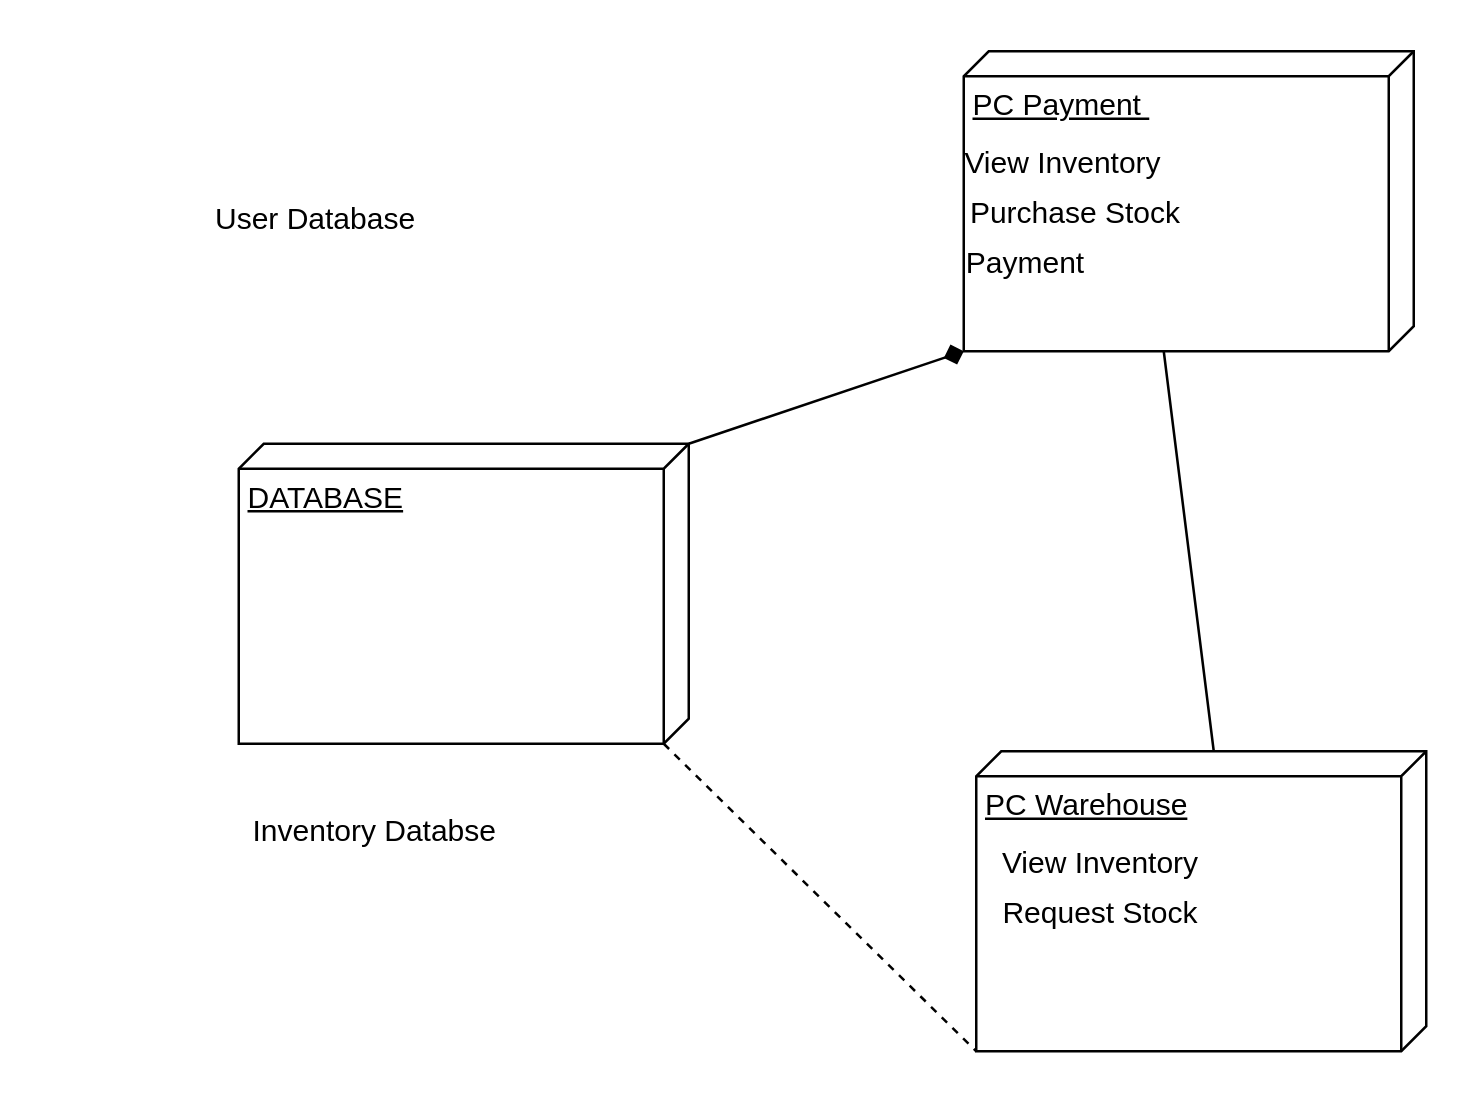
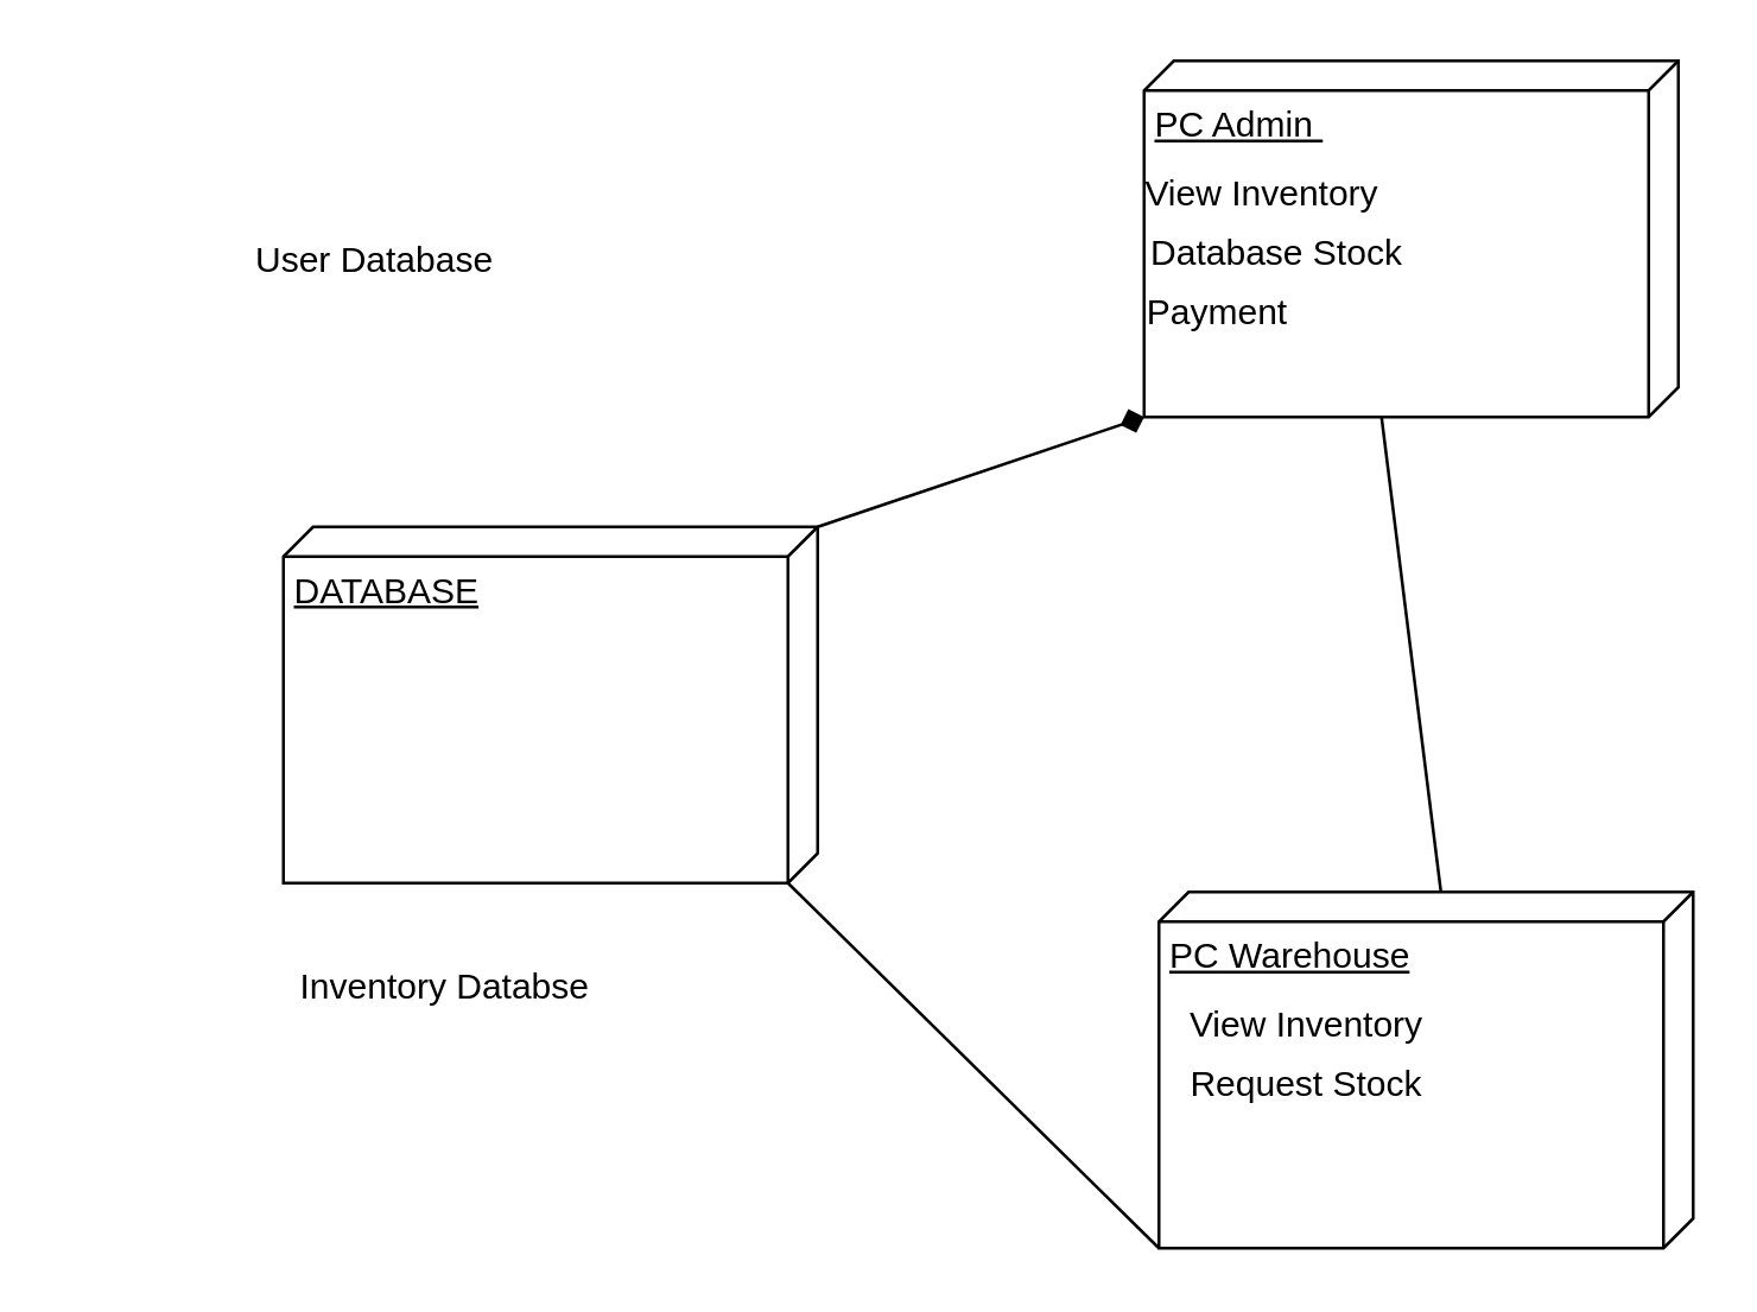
  <mxCell id="0" />
  <mxCell id="1" parent="0" />
  <mxCell id="2" value="DATABASE" style="verticalAlign=top;align=left;spacingTop=8;spacingLeft=2;spacingRight=12;shape=cube;size=10;direction=south;fontStyle=4;html=1;whiteSpace=wrap;" vertex="1" parent="1"><mxGeometry x="95" y="177" width="180" height="120" as="geometry" /></mxCell>
  <mxCell id="3" value="" style="text;strokeColor=none;fillColor=none;align=left;verticalAlign=middle;spacingTop=-1;spacingLeft=4;spacingRight=4;rotatable=0;labelPosition=right;points=[];portConstraint=eastwest;" vertex="1" parent="1"><mxGeometry x="465" y="280" width="20" height="14" as="geometry" /></mxCell>
  <mxCell id="4" value="User Database" style="text;strokeColor=none;fillColor=none;align=left;verticalAlign=middle;spacingTop=-1;spacingLeft=4;spacingRight=4;rotatable=0;labelPosition=right;points=[];portConstraint=eastwest;" vertex="1" parent="1"><mxGeometry x="20" y="80" width="60" height="14" as="geometry" /></mxCell>
  <mxCell id="5" value="Inventory Databse" style="text;strokeColor=none;fillColor=none;align=left;verticalAlign=middle;spacingTop=-1;spacingLeft=4;spacingRight=4;rotatable=0;labelPosition=right;points=[];portConstraint=eastwest;" vertex="1" parent="1"><mxGeometry x="35" y="325" width="60" height="14" as="geometry" /></mxCell>
- <mxCell id="6" value="PC Payment&amp;nbsp;" style="verticalAlign=top;align=left;spacingTop=8;spacingLeft=2;spacingRight=12;shape=cube;size=10;direction=south;fontStyle=4;html=1;whiteSpace=wrap;" vertex="1" parent="1"><mxGeometry x="385" y="20" width="180" height="120" as="geometry" /></mxCell>
+ <mxCell id="6" value="PC Admin&amp;nbsp;" style="verticalAlign=top;align=left;spacingTop=8;spacingLeft=2;spacingRight=12;shape=cube;size=10;direction=south;fontStyle=4;html=1;whiteSpace=wrap;" vertex="1" parent="1"><mxGeometry x="385" y="20" width="180" height="120" as="geometry" /></mxCell>
  <mxCell id="7" value="" style="endArrow=diamond;html=1;rounded=0;exitX=0;exitY=0;exitDx=0;exitDy=0;exitPerimeter=0;entryX=1;entryY=1;entryDx=0;entryDy=0;entryPerimeter=0;" edge="1" parent="1" source="2" target="6"><mxGeometry width="50" height="50" relative="1" as="geometry"><mxPoint x="275" y="150" as="sourcePoint" /><mxPoint x="325" y="100" as="targetPoint" /></mxGeometry></mxCell>
  <mxCell id="8" value="View Inventory" style="text;html=1;strokeColor=none;fillColor=none;align=center;verticalAlign=middle;whiteSpace=wrap;rounded=0;" vertex="1" parent="1"><mxGeometry x="370" y="50" width="110" height="30" as="geometry" /></mxCell>
- <mxCell id="9" value="Purchase Stock" style="text;html=1;strokeColor=none;fillColor=none;align=center;verticalAlign=middle;whiteSpace=wrap;rounded=0;" vertex="1" parent="1"><mxGeometry x="375" y="70" width="110" height="30" as="geometry" /></mxCell>
+ <mxCell id="9" value="Database Stock" style="text;html=1;strokeColor=none;fillColor=none;align=center;verticalAlign=middle;whiteSpace=wrap;rounded=0;" vertex="1" parent="1"><mxGeometry x="375" y="70" width="110" height="30" as="geometry" /></mxCell>
  <mxCell id="10" value="Payment" style="text;html=1;strokeColor=none;fillColor=none;align=center;verticalAlign=middle;whiteSpace=wrap;rounded=0;" vertex="1" parent="1"><mxGeometry x="355" y="90" width="110" height="30" as="geometry" /></mxCell>
  <mxCell id="11" value="PC Warehouse" style="verticalAlign=top;align=left;spacingTop=8;spacingLeft=2;spacingRight=12;shape=cube;size=10;direction=south;fontStyle=4;html=1;whiteSpace=wrap;" vertex="1" parent="1"><mxGeometry x="390" y="300" width="180" height="120" as="geometry" /></mxCell>
  <mxCell id="12" value="View Inventory" style="text;html=1;strokeColor=none;fillColor=none;align=center;verticalAlign=middle;whiteSpace=wrap;rounded=0;" vertex="1" parent="1"><mxGeometry x="390" y="330" width="100" height="30" as="geometry" /></mxCell>
  <mxCell id="13" value="Request Stock" style="text;html=1;strokeColor=none;fillColor=none;align=center;verticalAlign=middle;whiteSpace=wrap;rounded=0;" vertex="1" parent="1"><mxGeometry x="390" y="350" width="100" height="30" as="geometry" /></mxCell>
- <mxCell id="14" value="" style="endArrow=none;html=1;rounded=0;exitX=0;exitY=0;exitDx=120;exitDy=10;exitPerimeter=0;entryX=1;entryY=1;entryDx=0;entryDy=0;entryPerimeter=0;dashed=1;" edge="1" parent="1" source="2" target="11"><mxGeometry width="50" height="50" relative="1" as="geometry"><mxPoint x="255" y="400" as="sourcePoint" /><mxPoint x="305" y="350" as="targetPoint" /></mxGeometry></mxCell>
+ <mxCell id="14" value="" style="endArrow=none;html=1;rounded=0;exitX=0;exitY=0;exitDx=120;exitDy=10;exitPerimeter=0;entryX=1;entryY=1;entryDx=0;entryDy=0;entryPerimeter=0;" edge="1" parent="1" source="2" target="11"><mxGeometry width="50" height="50" relative="1" as="geometry"><mxPoint x="255" y="400" as="sourcePoint" /><mxPoint x="305" y="350" as="targetPoint" /></mxGeometry></mxCell>
  <mxCell id="15" value="" style="endArrow=none;html=1;rounded=0;exitX=0;exitY=0;exitDx=120;exitDy=10;exitPerimeter=0;entryX=0;entryY=0;entryDx=0;entryDy=85;entryPerimeter=0;" edge="1" parent="1" target="11"><mxGeometry width="50" height="50" relative="1" as="geometry"><mxPoint x="465" y="140" as="sourcePoint" /><mxPoint x="590" y="263" as="targetPoint" /></mxGeometry></mxCell>
